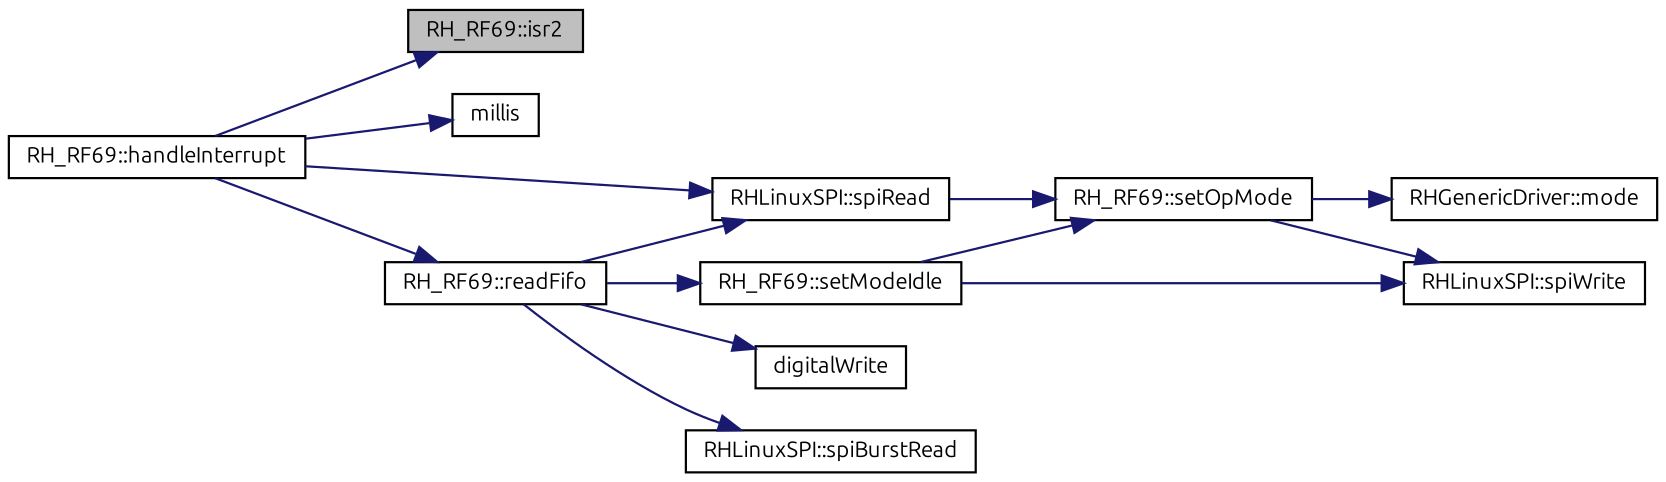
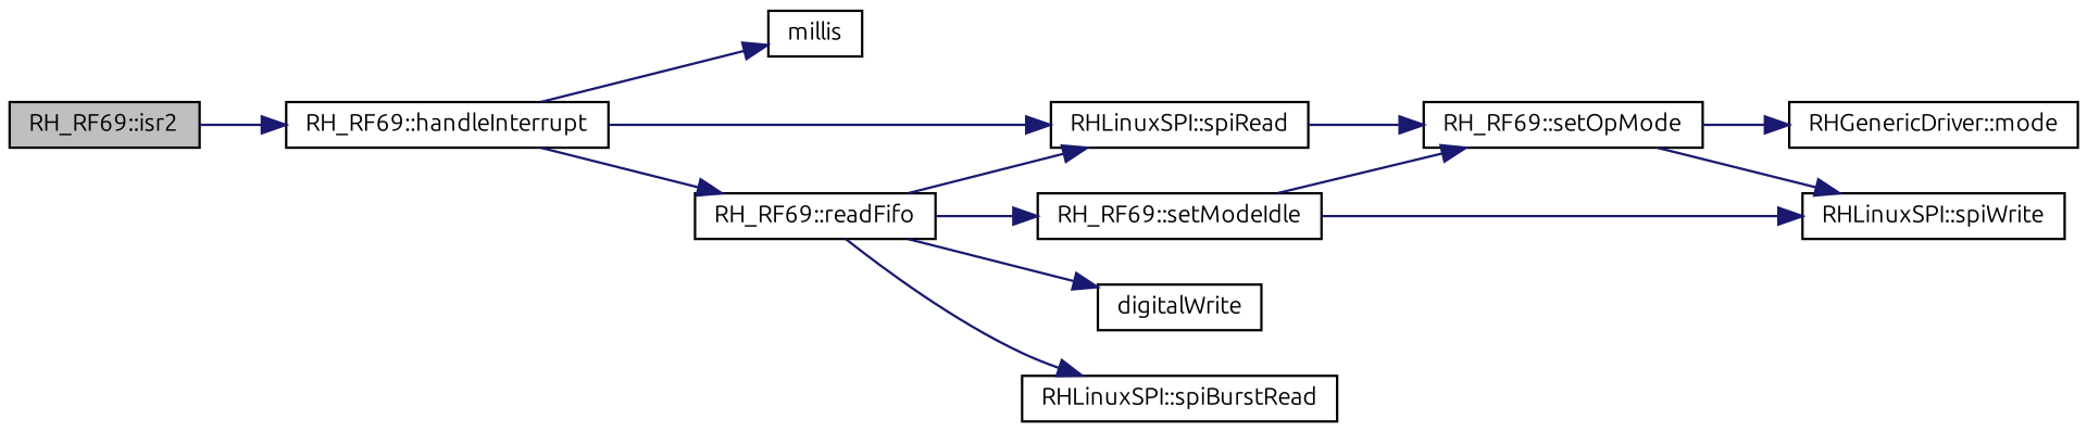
  digraph {
    fontname=Ubuntu
    rankdir=LR
    node [color=black fillcolor=white fontname=Ubuntu fontsize=10 shape=record style=filled]
    edge [color=midnightblue fontname=Ubuntu fontsize=10 labelfontname=Helvetica labelfontsize=10 style=solid]
    n1 [fillcolor=grey75 fontcolor=black height=0.2 label="RH_RF69::isr2" width=0.4]
    n2 [height=0.2 label="RH_RF69::handleInterrupt" width=0.4]
    n3 [height=0.2 label=millis width=0.4]
    n4 [height=0.2 label="RH_RF69::readFifo" width=0.4]
    n5 [height=0.2 label="RHLinuxSPI::spiRead" width=0.4]
    n6 [height=0.2 label="RH_RF69::setModeIdle" width=0.4]
    n7 [height=0.2 label=digitalWrite width=0.4]
    n8 [height=0.2 label="RHLinuxSPI::spiBurstRead" width=0.4]
    n9 [height=0.2 label="RH_RF69::setOpMode" width=0.4]
    n10 [height=0.2 label="RHLinuxSPI::spiWrite" width=0.4]
    n11 [height=0.2 label="RHGenericDriver::mode" width=0.4]
-   n2 -> n1
+   n1 -> n2
    n2 -> n3
    n2 -> n4
    n2 -> n5
    n4 -> n5
    n4 -> n6
    n4 -> n7
    n4 -> n8
    n5 -> n9
    n6 -> n9
    n6 -> n10
    n9 -> n10
    n9 -> n11
  }
